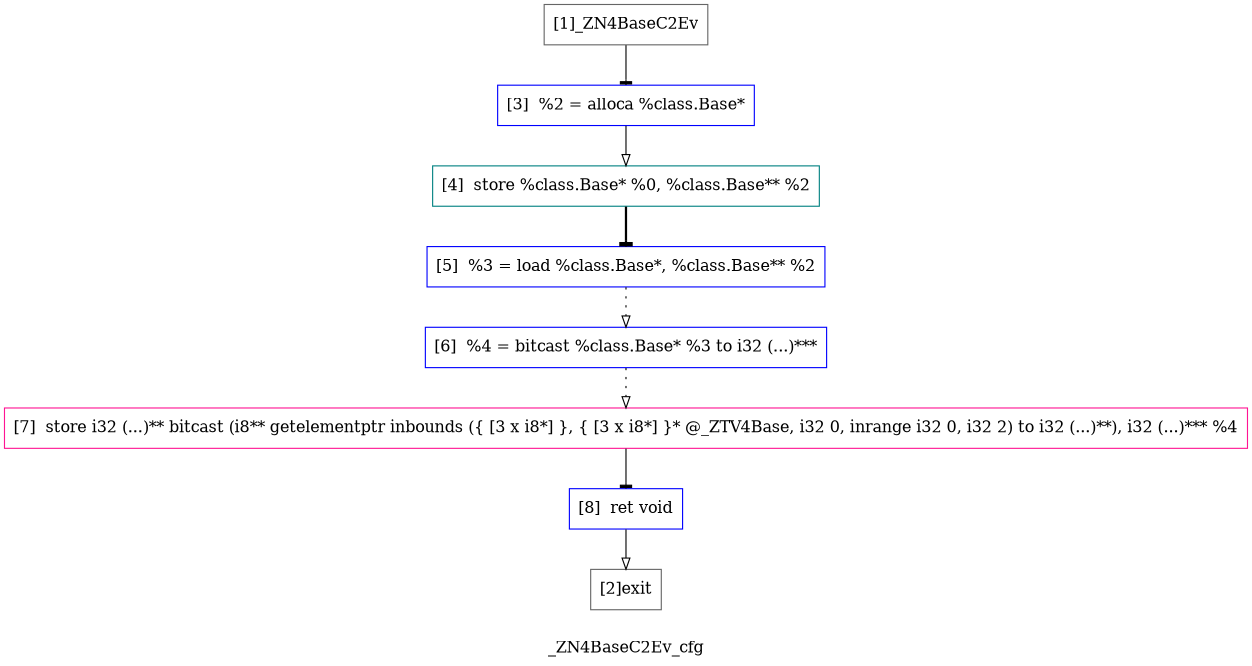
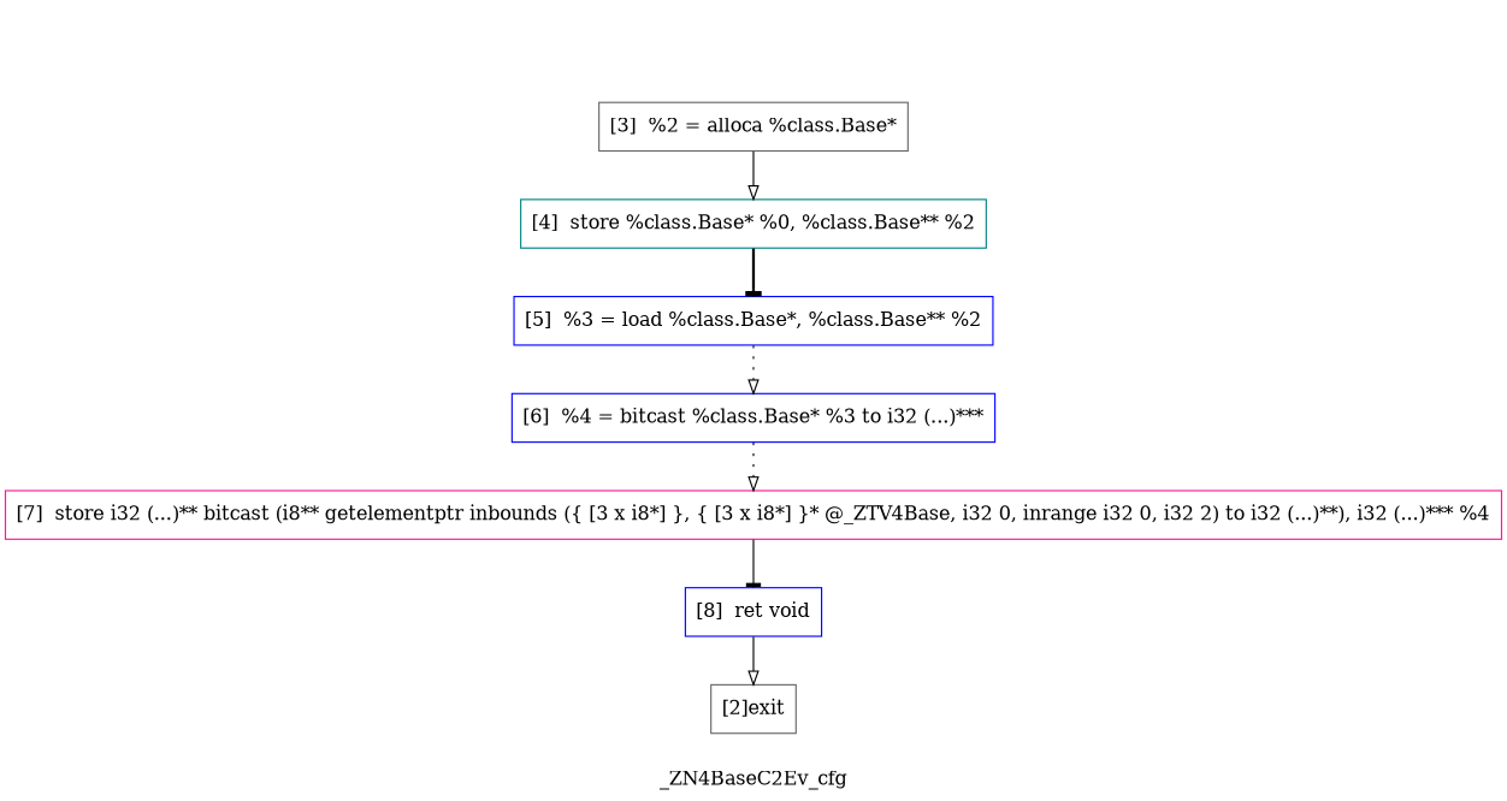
  digraph {
    label=_ZN4BaseC2Ev_cfg
    node [color=blue shape=rectangle]
    edge [arrowhead=onormal color=black style=solid]
-   n1 [color=gray40 label="[1]_ZN4BaseC2Ev"]
-   n2 [label="[3]  %2 = alloca %class.Base*"]
+   n2 [color=gray40 label="[3]  %2 = alloca %class.Base*"]
    n3 [color=teal label="[4]  store %class.Base* %0, %class.Base** %2"]
    n4 [color=gray40 label="[2]exit"]
    n5 [label="[5]  %3 = load %class.Base*, %class.Base** %2"]
    n6 [label="[6]  %4 = bitcast %class.Base* %3 to i32 (...)***"]
    n7 [color=deeppink label="[7]  store i32 (...)** bitcast (i8** getelementptr inbounds ({ [3 x i8*] }, { [3 x i8*] }* @_ZTV4Base, i32 0, inrange i32 0, i32 2) to i32 (...)**), i32 (...)*** %4"]
    n8 [label="[8]  ret void"]
-   n1 -> n2 [arrowhead=tee]
    n2 -> n3
    n3 -> n5 [arrowhead=tee style=bold]
    n5 -> n6 [style=dotted]
    n6 -> n7 [style=dotted]
    n7 -> n8 [arrowhead=tee]
    n8 -> n4
  }
